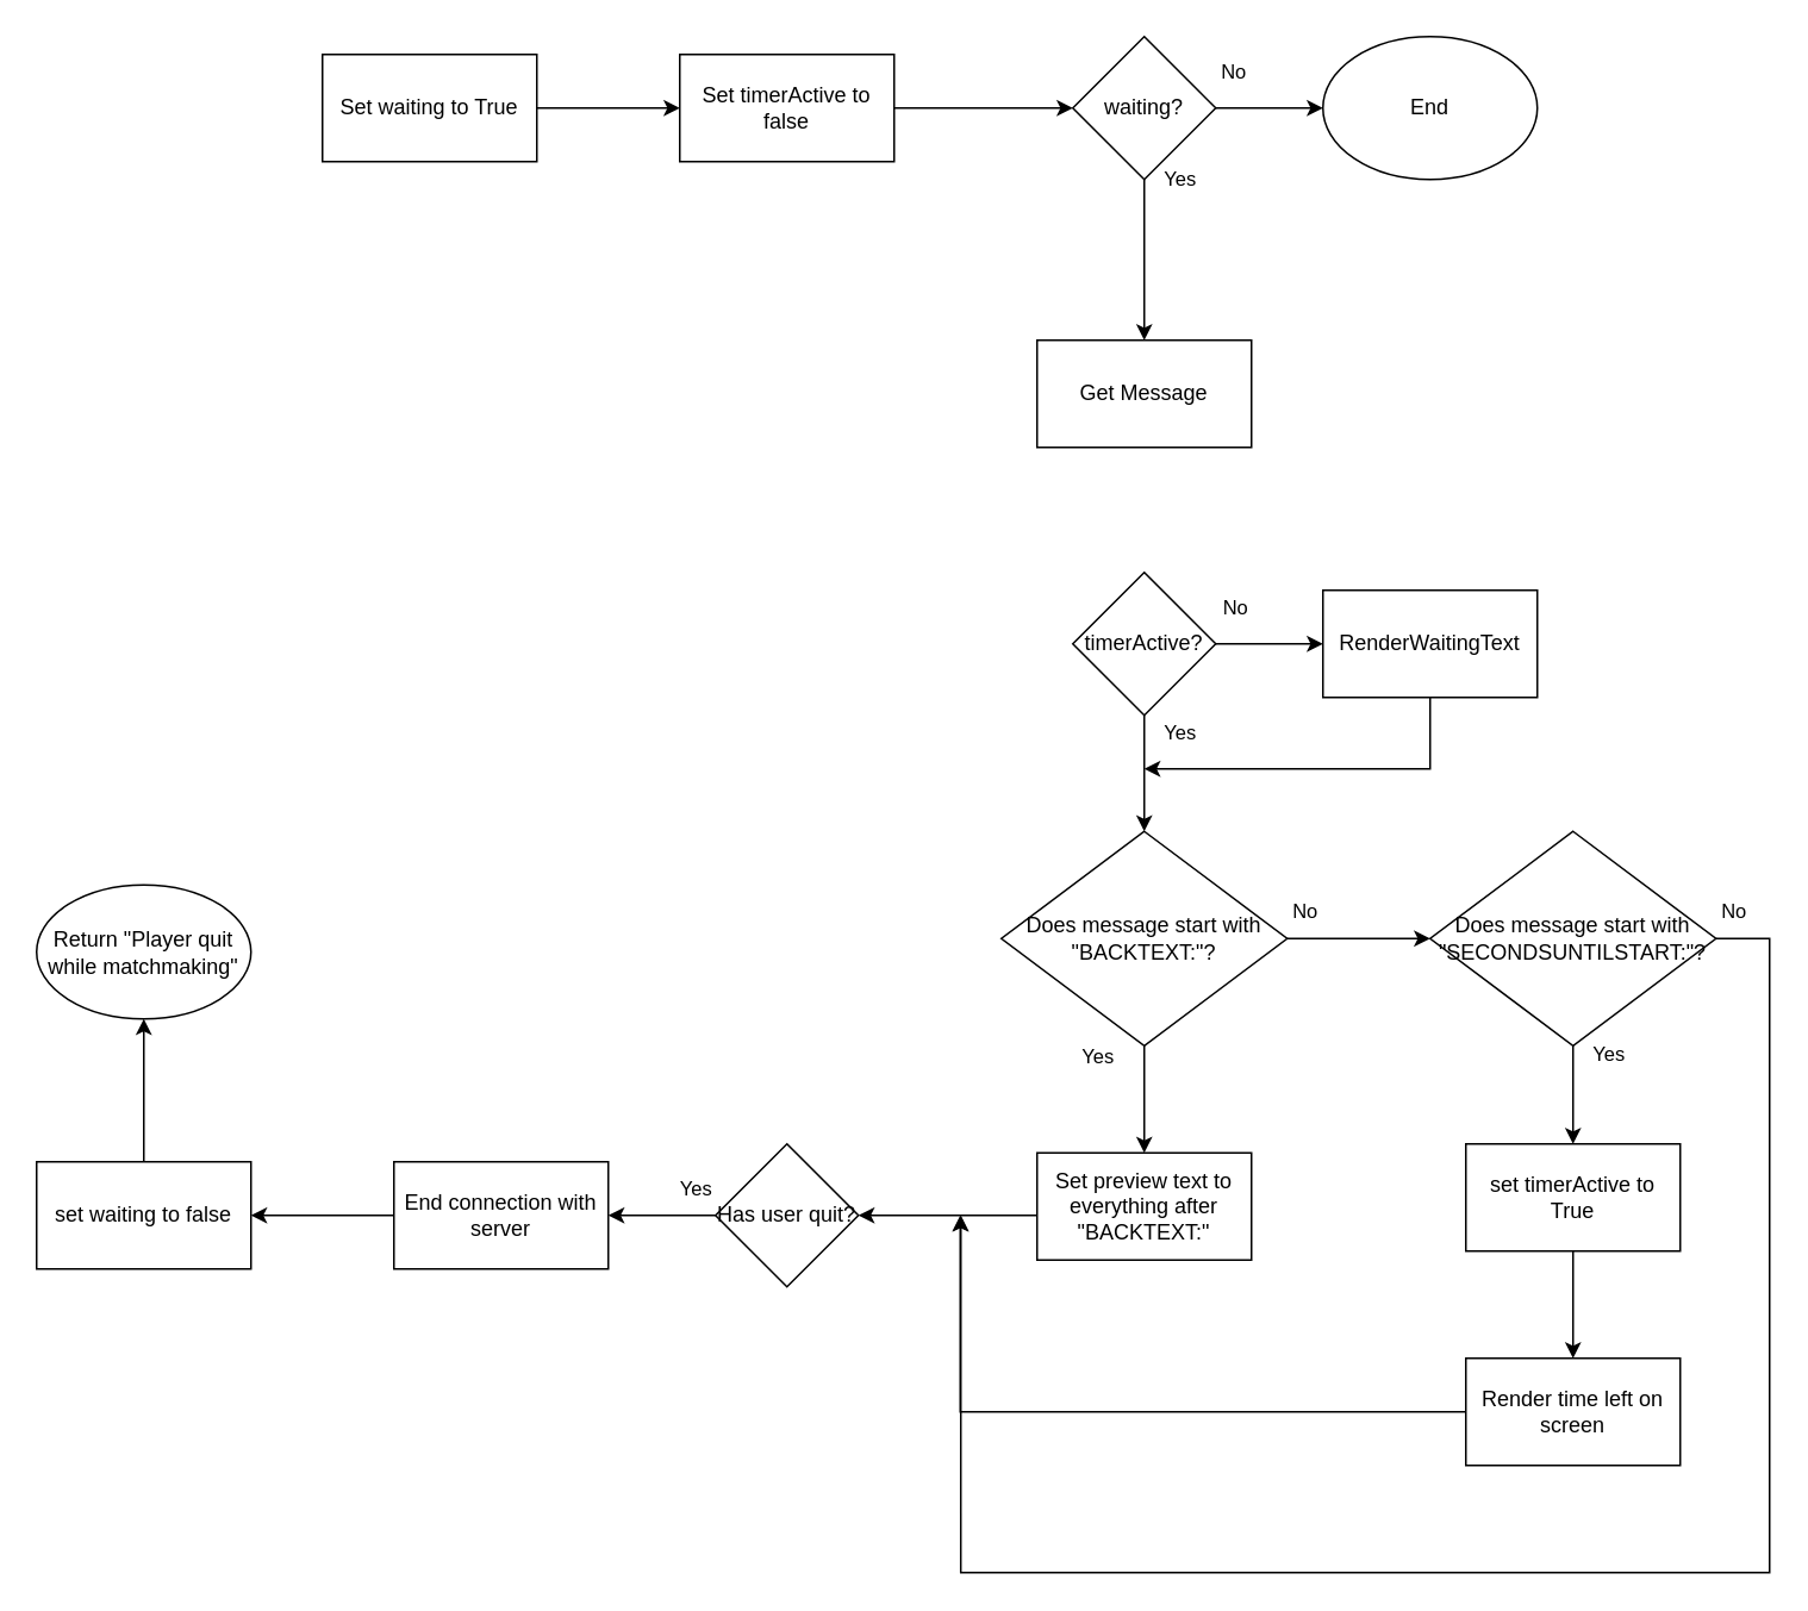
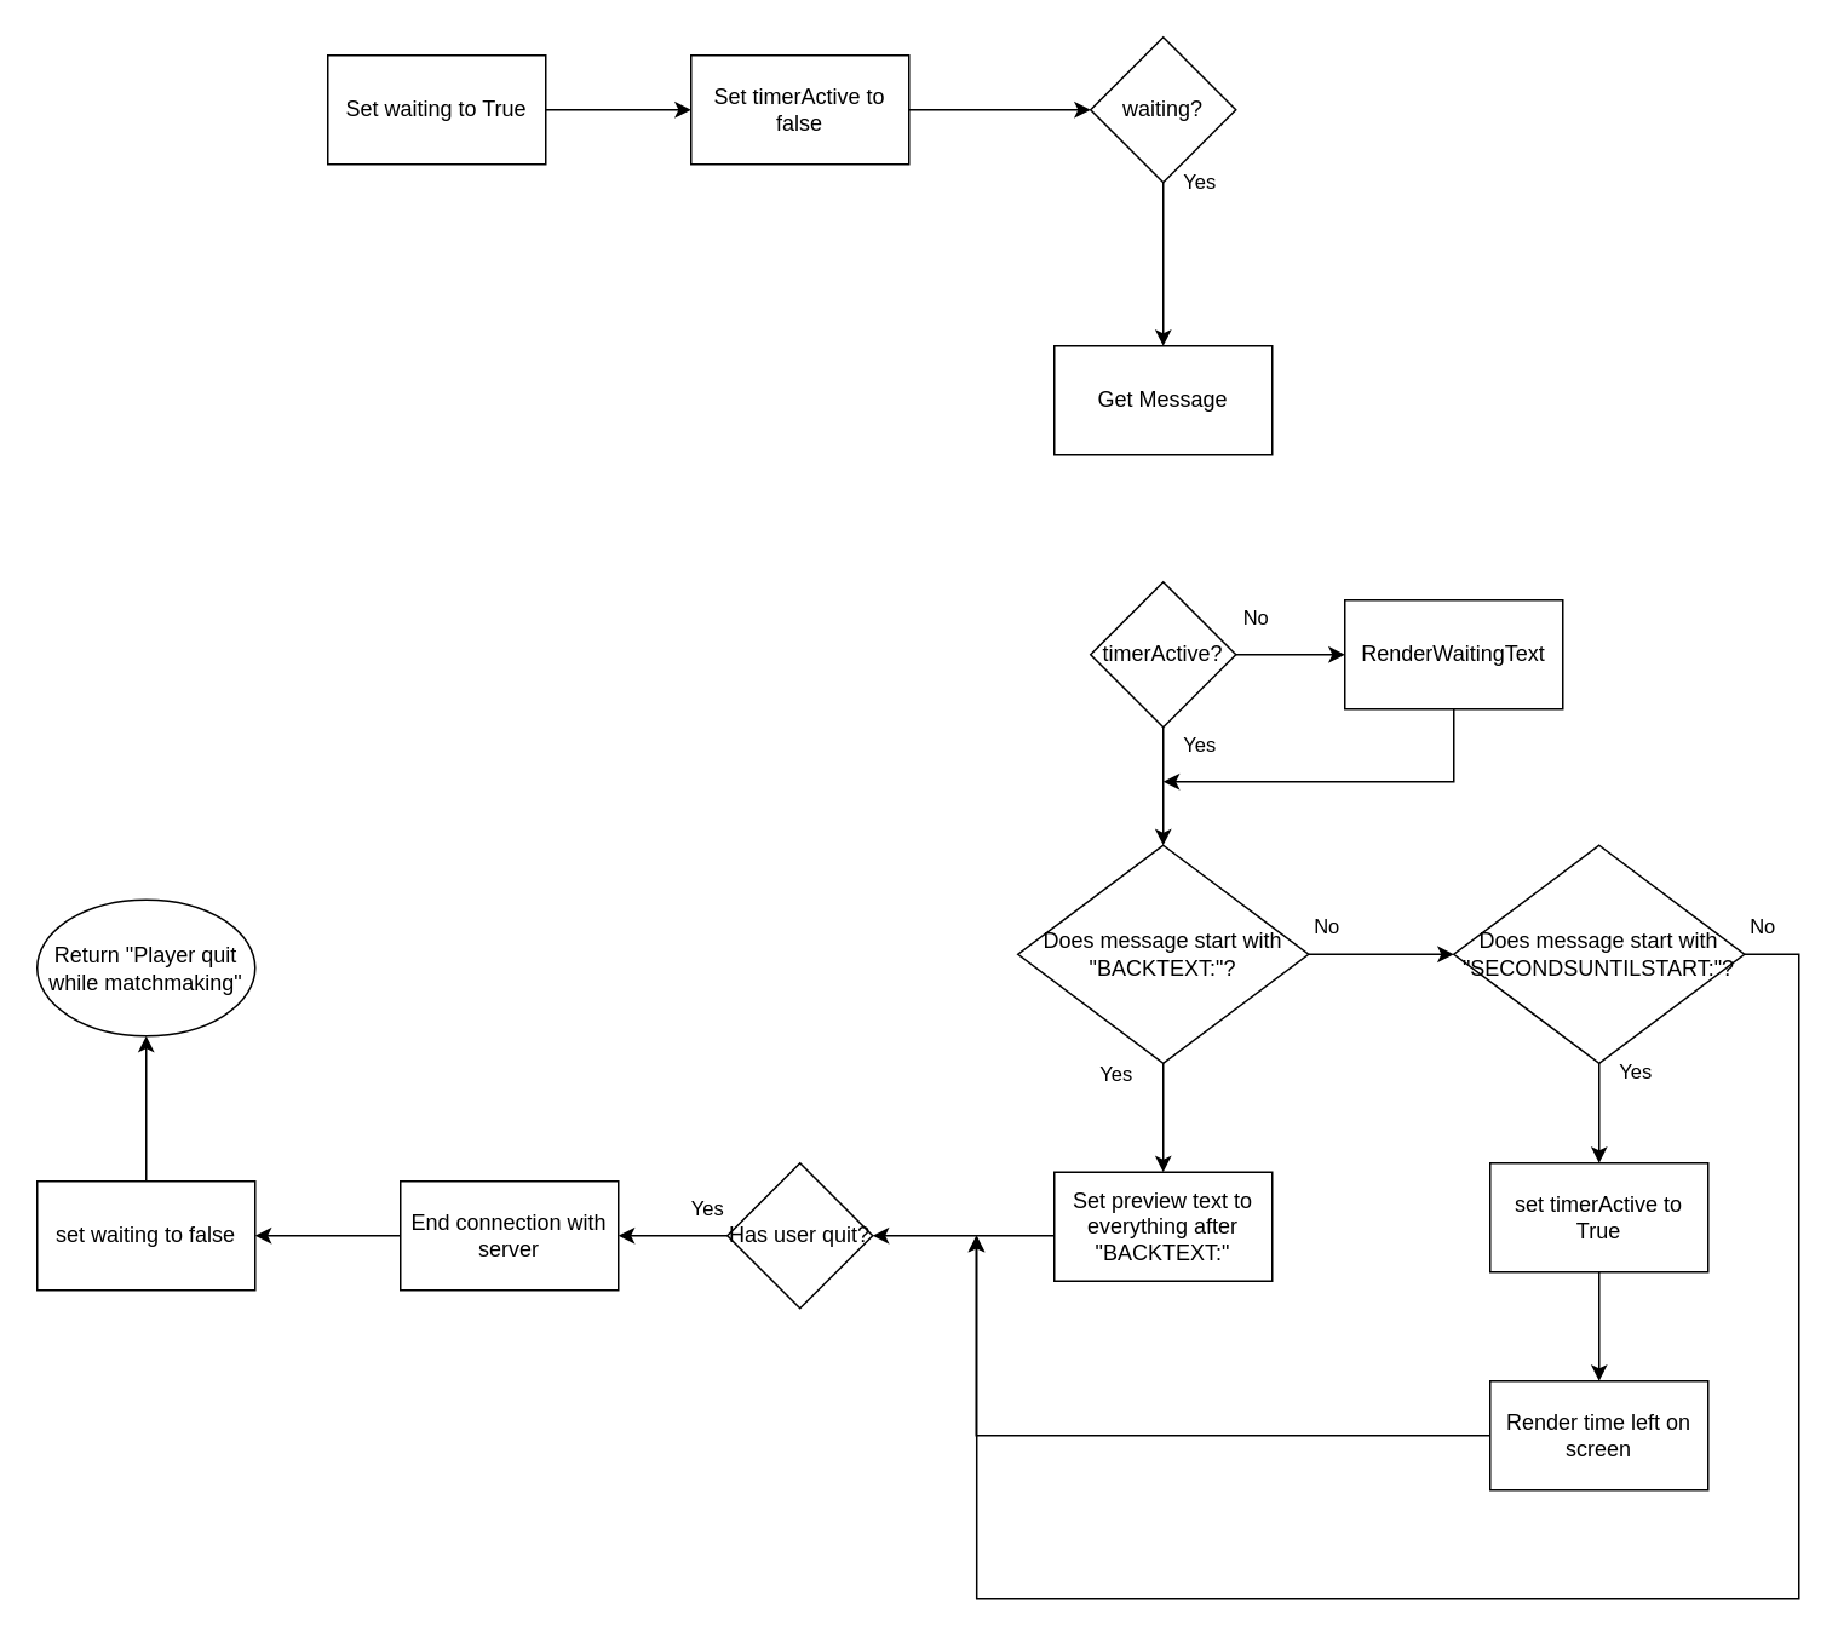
  <mxCell id="0" />
  <mxCell id="1" parent="0" />
  <mxCell id="2" value="" style="edgeStyle=orthogonalEdgeStyle;rounded=0;orthogonalLoop=1;jettySize=auto;html=1;" edge="1" parent="1" source="3" target="5"><mxGeometry relative="1" as="geometry" /></mxCell>
  <mxCell id="3" value="Set waiting to True" style="whiteSpace=wrap;html=1;" vertex="1" parent="1"><mxGeometry x="180" y="30" width="120" height="60" as="geometry" /></mxCell>
  <mxCell id="4" value="" style="edgeStyle=orthogonalEdgeStyle;rounded=0;orthogonalLoop=1;jettySize=auto;html=1;" edge="1" parent="1" source="5" target="8"><mxGeometry relative="1" as="geometry" /></mxCell>
  <mxCell id="5" value="Set timerActive to false" style="whiteSpace=wrap;html=1;" vertex="1" parent="1"><mxGeometry x="380" y="30" width="120" height="60" as="geometry" /></mxCell>
  <mxCell id="6" value="Yes" style="edgeStyle=orthogonalEdgeStyle;rounded=0;orthogonalLoop=1;jettySize=auto;html=1;" edge="1" parent="1" source="8" target="9"><mxGeometry x="-1" y="20" relative="1" as="geometry"><mxPoint as="offset" /></mxGeometry></mxCell>
- <mxCell id="7" value="No" style="edgeStyle=orthogonalEdgeStyle;rounded=0;orthogonalLoop=1;jettySize=auto;html=1;" edge="1" parent="1" source="8" target="34"><mxGeometry x="-0.667" y="20" relative="1" as="geometry"><mxPoint as="offset" /></mxGeometry></mxCell>
  <mxCell id="8" value="waiting?" style="rhombus;whiteSpace=wrap;html=1;" vertex="1" parent="1"><mxGeometry x="600" y="20" width="80" height="80" as="geometry" /></mxCell>
  <mxCell id="9" value="Get Message" style="whiteSpace=wrap;html=1;" vertex="1" parent="1"><mxGeometry x="580" y="190" width="120" height="60" as="geometry" /></mxCell>
  <mxCell id="10" value="Yes" style="edgeStyle=orthogonalEdgeStyle;rounded=0;orthogonalLoop=1;jettySize=auto;html=1;entryX=0.5;entryY=0;entryDx=0;entryDy=0;" edge="1" parent="1" source="12" target="15"><mxGeometry x="-0.692" y="20" relative="1" as="geometry"><mxPoint x="690" y="440" as="targetPoint" /><mxPoint as="offset" /></mxGeometry></mxCell>
  <mxCell id="11" value="No" style="edgeStyle=orthogonalEdgeStyle;rounded=0;orthogonalLoop=1;jettySize=auto;html=1;" edge="1" parent="1" source="12" target="20"><mxGeometry x="-0.667" y="20" relative="1" as="geometry"><mxPoint x="1" as="offset" /></mxGeometry></mxCell>
  <mxCell id="12" value="timerActive?" style="rhombus;whiteSpace=wrap;html=1;" vertex="1" parent="1"><mxGeometry x="600" y="320" width="80" height="80" as="geometry" /></mxCell>
  <mxCell id="13" value="No" style="edgeStyle=orthogonalEdgeStyle;rounded=0;orthogonalLoop=1;jettySize=auto;html=1;" edge="1" parent="1" source="15" target="18"><mxGeometry x="-0.75" y="15" relative="1" as="geometry"><mxPoint as="offset" /></mxGeometry></mxCell>
  <mxCell id="14" value="Yes" style="edgeStyle=orthogonalEdgeStyle;rounded=0;orthogonalLoop=1;jettySize=auto;html=1;" edge="1" parent="1" source="15" target="22"><mxGeometry x="-0.8" y="-25" relative="1" as="geometry"><mxPoint x="-1" as="offset" /></mxGeometry></mxCell>
  <mxCell id="15" value="Does message start with &quot;BACKTEXT:&quot;?" style="rhombus;whiteSpace=wrap;html=1;" vertex="1" parent="1"><mxGeometry x="560" y="465" width="160" height="120" as="geometry" /></mxCell>
  <mxCell id="16" value="Yes" style="edgeStyle=orthogonalEdgeStyle;rounded=0;orthogonalLoop=1;jettySize=auto;html=1;" edge="1" parent="1" source="18" target="31"><mxGeometry x="-0.818" y="20" relative="1" as="geometry"><mxPoint as="offset" /></mxGeometry></mxCell>
  <mxCell id="17" value="No" style="edgeStyle=orthogonalEdgeStyle;rounded=0;orthogonalLoop=1;jettySize=auto;html=1;" edge="1" parent="1" source="18"><mxGeometry x="-0.981" y="15" relative="1" as="geometry"><mxPoint x="537.333" y="680" as="targetPoint" /><Array as="points"><mxPoint x="990" y="525" /><mxPoint x="990" y="880" /><mxPoint x="537" y="880" /></Array><mxPoint as="offset" /></mxGeometry></mxCell>
  <mxCell id="18" value="Does message start with &quot;SECONDSUNTILSTART:&quot;?" style="rhombus;whiteSpace=wrap;html=1;" vertex="1" parent="1"><mxGeometry x="800" y="465" width="160" height="120" as="geometry" /></mxCell>
  <mxCell id="19" style="edgeStyle=orthogonalEdgeStyle;rounded=0;orthogonalLoop=1;jettySize=auto;html=1;" edge="1" parent="1" source="20"><mxGeometry relative="1" as="geometry"><mxPoint x="640" y="430" as="targetPoint" /><Array as="points"><mxPoint x="800" y="430" /></Array></mxGeometry></mxCell>
  <mxCell id="20" value="RenderWaitingText" style="whiteSpace=wrap;html=1;" vertex="1" parent="1"><mxGeometry x="740" y="330" width="120" height="60" as="geometry" /></mxCell>
  <mxCell id="21" value="" style="edgeStyle=orthogonalEdgeStyle;rounded=0;orthogonalLoop=1;jettySize=auto;html=1;" edge="1" parent="1" source="22" target="24"><mxGeometry relative="1" as="geometry"><Array as="points"><mxPoint x="540" y="680" /><mxPoint x="540" y="680" /></Array></mxGeometry></mxCell>
  <mxCell id="22" value="Set preview text to everything after &quot;BACKTEXT:&quot;" style="whiteSpace=wrap;html=1;" vertex="1" parent="1"><mxGeometry x="580" y="645" width="120" height="60" as="geometry" /></mxCell>
  <mxCell id="23" value="Yes" style="edgeStyle=orthogonalEdgeStyle;rounded=0;orthogonalLoop=1;jettySize=auto;html=1;" edge="1" parent="1" source="24" target="26"><mxGeometry x="-0.667" y="-15" relative="1" as="geometry"><mxPoint x="-1" as="offset" /></mxGeometry></mxCell>
  <mxCell id="24" value="Has user quit?" style="rhombus;whiteSpace=wrap;html=1;" vertex="1" parent="1"><mxGeometry x="400" y="640" width="80" height="80" as="geometry" /></mxCell>
  <mxCell id="25" value="" style="edgeStyle=orthogonalEdgeStyle;rounded=0;orthogonalLoop=1;jettySize=auto;html=1;" edge="1" parent="1" source="26" target="28"><mxGeometry relative="1" as="geometry" /></mxCell>
  <mxCell id="26" value="End connection with server" style="whiteSpace=wrap;html=1;" vertex="1" parent="1"><mxGeometry x="220" y="650" width="120" height="60" as="geometry" /></mxCell>
  <mxCell id="27" value="" style="edgeStyle=orthogonalEdgeStyle;rounded=0;orthogonalLoop=1;jettySize=auto;html=1;" edge="1" parent="1" source="28" target="29"><mxGeometry relative="1" as="geometry" /></mxCell>
  <mxCell id="28" value="set waiting to false" style="whiteSpace=wrap;html=1;" vertex="1" parent="1"><mxGeometry x="20" y="650" width="120" height="60" as="geometry" /></mxCell>
  <mxCell id="29" value="Return &quot;Player quit while matchmaking&quot;" style="ellipse;whiteSpace=wrap;html=1;" vertex="1" parent="1"><mxGeometry x="20" y="495" width="120" height="75" as="geometry" /></mxCell>
  <mxCell id="30" value="" style="edgeStyle=orthogonalEdgeStyle;rounded=0;orthogonalLoop=1;jettySize=auto;html=1;" edge="1" parent="1" source="31" target="33"><mxGeometry relative="1" as="geometry" /></mxCell>
  <mxCell id="31" value="set timerActive to True" style="whiteSpace=wrap;html=1;" vertex="1" parent="1"><mxGeometry x="820" y="640" width="120" height="60" as="geometry" /></mxCell>
  <mxCell id="32" style="edgeStyle=orthogonalEdgeStyle;rounded=0;orthogonalLoop=1;jettySize=auto;html=1;" edge="1" parent="1"><mxGeometry relative="1" as="geometry"><mxPoint x="537" y="680" as="targetPoint" /><mxPoint x="821" y="790" as="sourcePoint" /><Array as="points"><mxPoint x="537" y="790" /></Array></mxGeometry></mxCell>
  <mxCell id="33" value="Render time left on screen" style="whiteSpace=wrap;html=1;" vertex="1" parent="1"><mxGeometry x="820" y="760" width="120" height="60" as="geometry" /></mxCell>
- <mxCell id="34" value="End" style="ellipse;whiteSpace=wrap;html=1;" vertex="1" parent="1"><mxGeometry x="740" y="20" width="120" height="80" as="geometry" /></mxCell>
